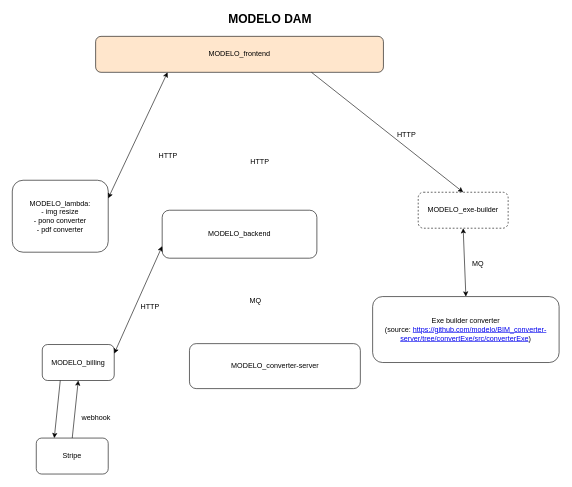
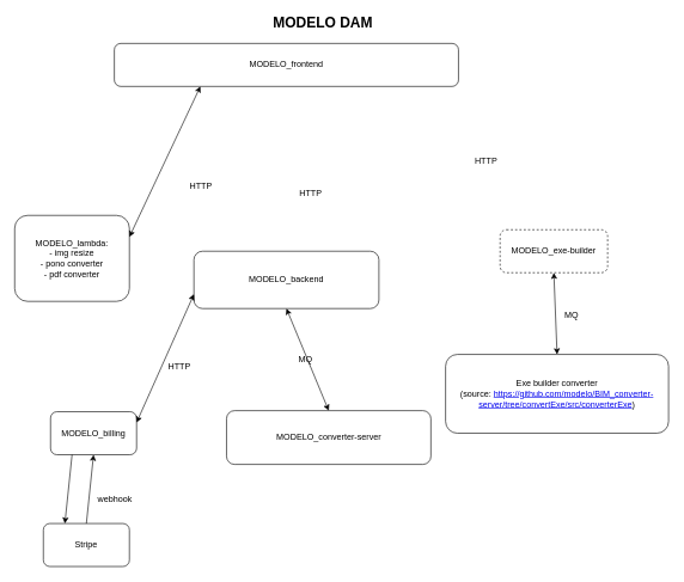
  <mxCell id="0" />
  <mxCell id="1" parent="0" />
  <mxCell id="2" value="&lt;b&gt;&lt;font style=&quot;font-size: 20px&quot;&gt;MODELO DAM&lt;/font&gt;&lt;/b&gt;&lt;br&gt;" style="text;html=1;strokeColor=none;fillColor=none;align=center;verticalAlign=middle;whiteSpace=wrap;rounded=0;" vertex="1" parent="1"><mxGeometry x="320" y="20" width="260" height="20" as="geometry" /></mxCell>
  <mxCell id="3" value="MODELO_backend" style="rounded=1;whiteSpace=wrap;html=1;" vertex="1" parent="1"><mxGeometry x="270" y="350" width="258" height="80" as="geometry" /></mxCell>
  <mxCell id="4" value="MODELO_converter-server&lt;br&gt;" style="rounded=1;whiteSpace=wrap;html=1;" vertex="1" parent="1"><mxGeometry x="315.5" y="572.5" width="285" height="75" as="geometry" /></mxCell>
  <mxCell id="5" value="MODELO_lambda:&lt;br&gt;- img resize&lt;br&gt;- pono converter&lt;br&gt;- pdf converter&lt;br&gt;" style="rounded=1;whiteSpace=wrap;html=1;" vertex="1" parent="1"><mxGeometry x="20" y="300" width="160" height="120" as="geometry" /></mxCell>
  <mxCell id="6" value="MODELO_billing&lt;br&gt;" style="rounded=1;whiteSpace=wrap;html=1;" vertex="1" parent="1"><mxGeometry x="70" y="574" width="120" height="60" as="geometry" /></mxCell>
  <mxCell id="7" value="MODELO_exe-builder&lt;br&gt;" style="rounded=1;whiteSpace=wrap;html=1;dashed=1;" vertex="1" parent="1"><mxGeometry x="697" y="320" width="150" height="60" as="geometry" /></mxCell>
- <mxCell id="8" value="MODELO_frontend" style="rounded=1;whiteSpace=wrap;html=1;fillColor=#ffe6cc;" vertex="1" parent="1"><mxGeometry x="159" y="60" width="480" height="60" as="geometry" /></mxCell>
+ <mxCell id="8" value="MODELO_frontend" style="rounded=1;whiteSpace=wrap;html=1;" vertex="1" parent="1"><mxGeometry x="159" y="60" width="480" height="60" as="geometry" /></mxCell>
  <mxCell id="9" value="" style="endArrow=classic;startArrow=classic;html=1;entryX=0;entryY=0.75;entryDx=0;entryDy=0;exitX=1;exitY=0.25;exitDx=0;exitDy=0;" edge="1" parent="1" source="6" target="3"><mxGeometry width="50" height="50" relative="1" as="geometry"><mxPoint x="60" y="540" as="sourcePoint" /><mxPoint x="110" y="490" as="targetPoint" /></mxGeometry></mxCell>
  <mxCell id="10" value="HTTP" style="text;html=1;strokeColor=none;fillColor=none;align=center;verticalAlign=middle;whiteSpace=wrap;rounded=0;" vertex="1" parent="1"><mxGeometry x="230" y="501.5" width="40" height="20" as="geometry" /></mxCell>
  <mxCell id="11" value="Exe builder converter&lt;br&gt;(source:&amp;nbsp;&lt;a href=&quot;https://github.com/modelo/BIM_converter-server/tree/convertExe/src/converterExe&quot;&gt;https://github.com/modelo/BIM_converter-server/tree/convertExe/src/converterExe&lt;/a&gt;)" style="rounded=1;whiteSpace=wrap;html=1;" vertex="1" parent="1"><mxGeometry x="621" y="494" width="311" height="110" as="geometry" /></mxCell>
- <mxCell id="12" value="" style="endArrow=classic;html=1;entryX=0.5;entryY=0;entryDx=0;entryDy=0;exitX=0.75;exitY=1;exitDx=0;exitDy=0;" edge="1" parent="1" source="8" target="7"><mxGeometry width="50" height="50" relative="1" as="geometry"><mxPoint x="30" y="690" as="sourcePoint" /><mxPoint x="80" y="640" as="targetPoint" /></mxGeometry></mxCell>
  <mxCell id="13" value="" style="endArrow=classic;startArrow=classic;html=1;entryX=0.5;entryY=0;entryDx=0;entryDy=0;exitX=0.5;exitY=1;exitDx=0;exitDy=0;" edge="1" parent="1" source="7" target="11"><mxGeometry width="50" height="50" relative="1" as="geometry"><mxPoint x="751" y="350" as="sourcePoint" /><mxPoint x="751" y="480" as="targetPoint" /></mxGeometry></mxCell>
  <mxCell id="14" value="MQ&lt;br&gt;" style="text;html=1;strokeColor=none;fillColor=none;align=center;verticalAlign=middle;whiteSpace=wrap;rounded=0;" vertex="1" parent="1"><mxGeometry x="776.5" y="430" width="40" height="20" as="geometry" /></mxCell>
  <mxCell id="15" value="MQ&lt;br&gt;" style="text;html=1;strokeColor=none;fillColor=none;align=center;verticalAlign=middle;whiteSpace=wrap;rounded=0;" vertex="1" parent="1"><mxGeometry x="405.5" y="491.5" width="40" height="20" as="geometry" /></mxCell>
+ <mxCell id="16" value="" style="endArrow=classic;startArrow=classic;html=1;entryX=0.5;entryY=0;entryDx=0;entryDy=0;exitX=0.5;exitY=1;exitDx=0;exitDy=0;" edge="1" parent="1" source="3" target="4"><mxGeometry width="50" height="50" relative="1" as="geometry"><mxPoint x="322" y="252.5" as="sourcePoint" /><mxPoint x="320" y="162.5" as="targetPoint" /></mxGeometry></mxCell>
  <mxCell id="17" value="" style="endArrow=classic;startArrow=classic;html=1;entryX=0.25;entryY=1;entryDx=0;entryDy=0;exitX=1;exitY=0.25;exitDx=0;exitDy=0;" edge="1" parent="1" source="5" target="8"><mxGeometry width="50" height="50" relative="1" as="geometry"><mxPoint x="30" y="690" as="sourcePoint" /><mxPoint x="80" y="640" as="targetPoint" /></mxGeometry></mxCell>
  <mxCell id="18" value="HTTP" style="text;html=1;strokeColor=none;fillColor=none;align=center;verticalAlign=middle;whiteSpace=wrap;rounded=0;" vertex="1" parent="1"><mxGeometry x="260" y="250" width="40" height="20" as="geometry" /></mxCell>
  <mxCell id="19" value="Stripe" style="rounded=1;whiteSpace=wrap;html=1;" vertex="1" parent="1"><mxGeometry x="60" y="730" width="120" height="60" as="geometry" /></mxCell>
  <mxCell id="20" value="" style="endArrow=classic;html=1;entryX=0.25;entryY=0;entryDx=0;entryDy=0;exitX=0.25;exitY=1;exitDx=0;exitDy=0;" edge="1" parent="1" source="6" target="19"><mxGeometry width="50" height="50" relative="1" as="geometry"><mxPoint x="50" y="860" as="sourcePoint" /><mxPoint x="100" y="810" as="targetPoint" /></mxGeometry></mxCell>
  <mxCell id="21" value="" style="endArrow=classic;html=1;entryX=0.5;entryY=1;entryDx=0;entryDy=0;exitX=0.5;exitY=0;exitDx=0;exitDy=0;" edge="1" parent="1" source="19" target="6"><mxGeometry width="50" height="50" relative="1" as="geometry"><mxPoint x="50" y="860" as="sourcePoint" /><mxPoint x="100" y="810" as="targetPoint" /></mxGeometry></mxCell>
  <mxCell id="22" value="webhook" style="text;html=1;strokeColor=none;fillColor=none;align=center;verticalAlign=middle;whiteSpace=wrap;rounded=0;" vertex="1" parent="1"><mxGeometry x="130" y="687" width="60" height="20" as="geometry" /></mxCell>
  <mxCell id="23" value="HTTP" style="text;html=1;strokeColor=none;fillColor=none;align=center;verticalAlign=middle;whiteSpace=wrap;rounded=0;" vertex="1" parent="1"><mxGeometry x="413" y="260" width="40" height="20" as="geometry" /></mxCell>
  <mxCell id="24" value="HTTP" style="text;html=1;" vertex="1" parent="1"><mxGeometry x="660" y="210" width="60" height="30" as="geometry" /></mxCell>
